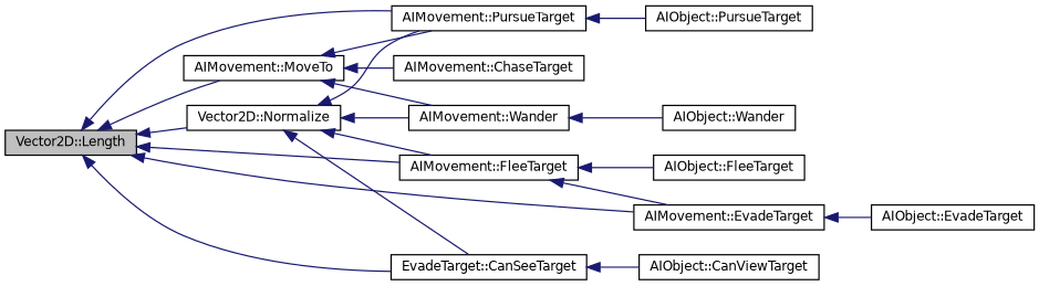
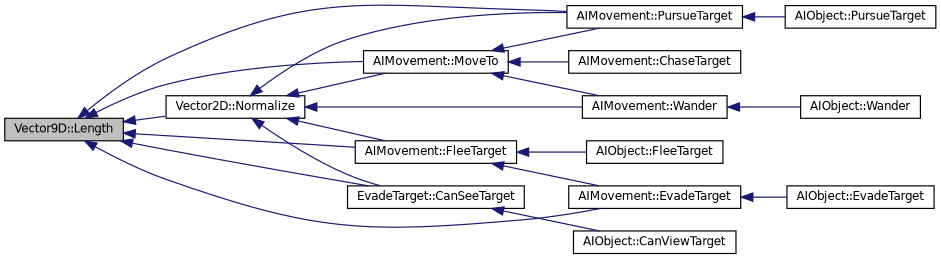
  digraph {
    rankdir=LR
    node [color=black fillcolor=white fontname=Helvetica fontsize=10 shape=record style=filled]
    edge [color=midnightblue dir=back fontname=Helvetica fontsize=10 labelfontname=Helvetica labelfontsize=10 style=solid]
-   n1 [fillcolor=grey75 fontcolor=black height=0.2 label="Vector2D::Length" width=0.4]
+   n1 [fillcolor=grey75 fontcolor=black height=0.2 label="Vector9D::Length" width=0.4]
    n2 [height=0.2 label="AIMovement::MoveTo" width=0.4]
    n3 [height=0.2 label="AIMovement::PursueTarget" width=0.4]
    n4 [height=0.2 label="AIMovement::FleeTarget" width=0.4]
    n5 [height=0.2 label="AIMovement::EvadeTarget" width=0.4]
    n6 [height=0.2 label="EvadeTarget::CanSeeTarget" width=0.4]
    n7 [height=0.2 label="Vector2D::Normalize" width=0.4]
    n8 [height=0.2 label="AIMovement::ChaseTarget" width=0.4]
    n9 [height=0.2 label="AIMovement::Wander" width=0.4]
    n10 [height=0.2 label="AIObject::PursueTarget" width=0.4]
    n11 [height=0.2 label="AIObject::FleeTarget" width=0.4]
    n12 [height=0.2 label="AIObject::EvadeTarget" width=0.4]
    n13 [height=0.2 label="AIObject::CanViewTarget" width=0.4]
    n14 [height=0.2 label="AIObject::Wander" width=0.4]
    n1 -> n2
    n1 -> n3
    n1 -> n4
    n1 -> n5
    n1 -> n6
    n1 -> n7
    n2 -> n3
    n2 -> n8
    n2 -> n9
    n3 -> n10
    n4 -> n5
    n4 -> n11
    n5 -> n12
    n6 -> n13
+   n7 -> n2
    n7 -> n3
    n7 -> n4
    n7 -> n6
    n7 -> n9
    n9 -> n14
  }
